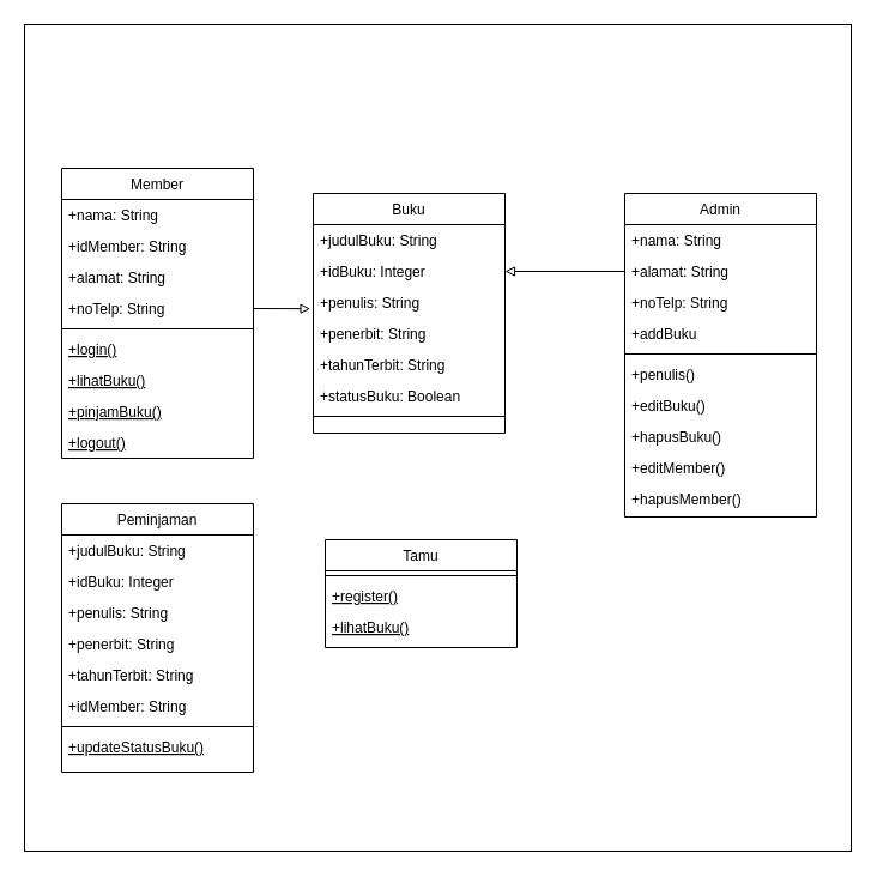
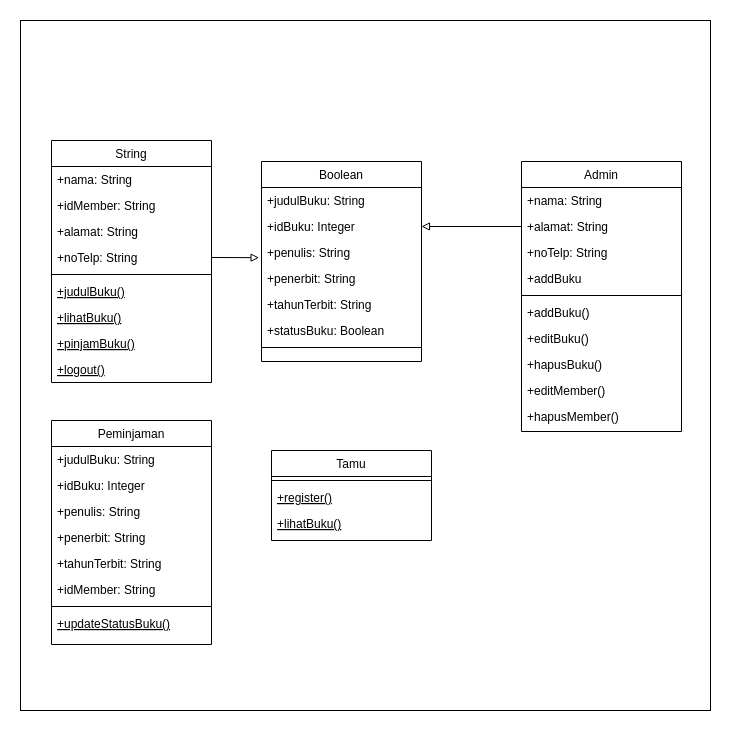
  <mxCell id="0" />
  <mxCell id="1" parent="0" />
  <mxCell id="2" value="" style="whiteSpace=wrap;html=1;aspect=fixed;" vertex="1" parent="1"><mxGeometry x="20" y="20" width="690" height="690" as="geometry" /></mxCell>
- <mxCell id="3" value="Member" style="swimlane;fontStyle=0;align=center;verticalAlign=top;childLayout=stackLayout;horizontal=1;startSize=26;horizontalStack=0;resizeParent=1;resizeLast=0;collapsible=1;marginBottom=0;rounded=0;shadow=0;strokeWidth=1;" parent="1" vertex="1"><mxGeometry x="51" y="140" width="160" height="242" as="geometry"><mxRectangle x="130" y="380" width="160" height="26" as="alternateBounds" /></mxGeometry></mxCell>
+ <mxCell id="3" value="String" style="swimlane;fontStyle=0;align=center;verticalAlign=top;childLayout=stackLayout;horizontal=1;startSize=26;horizontalStack=0;resizeParent=1;resizeLast=0;collapsible=1;marginBottom=0;rounded=0;shadow=0;strokeWidth=1;" parent="1" vertex="1"><mxGeometry x="51" y="140" width="160" height="242" as="geometry"><mxRectangle x="130" y="380" width="160" height="26" as="alternateBounds" /></mxGeometry></mxCell>
  <mxCell id="4" value="+nama: String" style="text;align=left;verticalAlign=top;spacingLeft=4;spacingRight=4;overflow=hidden;rotatable=0;points=[[0,0.5],[1,0.5]];portConstraint=eastwest;" parent="3" vertex="1"><mxGeometry y="26" width="160" height="26" as="geometry" /></mxCell>
  <mxCell id="5" value="+idMember: String" style="text;align=left;verticalAlign=top;spacingLeft=4;spacingRight=4;overflow=hidden;rotatable=0;points=[[0,0.5],[1,0.5]];portConstraint=eastwest;" parent="3" vertex="1"><mxGeometry y="52" width="160" height="26" as="geometry" /></mxCell>
  <mxCell id="6" value="+alamat: String" style="text;align=left;verticalAlign=top;spacingLeft=4;spacingRight=4;overflow=hidden;rotatable=0;points=[[0,0.5],[1,0.5]];portConstraint=eastwest;rounded=0;shadow=0;html=0;" parent="3" vertex="1"><mxGeometry y="78" width="160" height="26" as="geometry" /></mxCell>
  <mxCell id="7" value="+noTelp: String" style="text;align=left;verticalAlign=top;spacingLeft=4;spacingRight=4;overflow=hidden;rotatable=0;points=[[0,0.5],[1,0.5]];portConstraint=eastwest;rounded=0;shadow=0;html=0;" parent="3" vertex="1"><mxGeometry y="104" width="160" height="26" as="geometry" /></mxCell>
  <mxCell id="8" value="" style="line;html=1;strokeWidth=1;align=left;verticalAlign=middle;spacingTop=-1;spacingLeft=3;spacingRight=3;rotatable=0;labelPosition=right;points=[];portConstraint=eastwest;" parent="3" vertex="1"><mxGeometry y="130" width="160" height="8" as="geometry" /></mxCell>
- <mxCell id="9" value="+login()" style="text;align=left;verticalAlign=top;spacingLeft=4;spacingRight=4;overflow=hidden;rotatable=0;points=[[0,0.5],[1,0.5]];portConstraint=eastwest;fontStyle=4" parent="3" vertex="1"><mxGeometry y="138" width="160" height="26" as="geometry" /></mxCell>
+ <mxCell id="9" value="+judulBuku()" style="text;align=left;verticalAlign=top;spacingLeft=4;spacingRight=4;overflow=hidden;rotatable=0;points=[[0,0.5],[1,0.5]];portConstraint=eastwest;fontStyle=4" parent="3" vertex="1"><mxGeometry y="138" width="160" height="26" as="geometry" /></mxCell>
  <mxCell id="10" value="+lihatBuku()" style="text;align=left;verticalAlign=top;spacingLeft=4;spacingRight=4;overflow=hidden;rotatable=0;points=[[0,0.5],[1,0.5]];portConstraint=eastwest;fontStyle=4" parent="3" vertex="1"><mxGeometry y="164" width="160" height="26" as="geometry" /></mxCell>
  <mxCell id="11" value="+pinjamBuku()" style="text;align=left;verticalAlign=top;spacingLeft=4;spacingRight=4;overflow=hidden;rotatable=0;points=[[0,0.5],[1,0.5]];portConstraint=eastwest;fontStyle=4" parent="3" vertex="1"><mxGeometry y="190" width="160" height="26" as="geometry" /></mxCell>
  <mxCell id="12" value="+logout()" style="text;align=left;verticalAlign=top;spacingLeft=4;spacingRight=4;overflow=hidden;rotatable=0;points=[[0,0.5],[1,0.5]];portConstraint=eastwest;fontStyle=4" parent="3" vertex="1"><mxGeometry y="216" width="160" height="26" as="geometry" /></mxCell>
  <mxCell id="13" value="Admin" style="swimlane;fontStyle=0;align=center;verticalAlign=top;childLayout=stackLayout;horizontal=1;startSize=26;horizontalStack=0;resizeParent=1;resizeLast=0;collapsible=1;marginBottom=0;rounded=0;shadow=0;strokeWidth=1;" parent="1" vertex="1"><mxGeometry x="521" y="161" width="160" height="270" as="geometry"><mxRectangle x="550" y="140" width="160" height="26" as="alternateBounds" /></mxGeometry></mxCell>
  <mxCell id="14" value="+nama: String" style="text;align=left;verticalAlign=top;spacingLeft=4;spacingRight=4;overflow=hidden;rotatable=0;points=[[0,0.5],[1,0.5]];portConstraint=eastwest;" parent="13" vertex="1"><mxGeometry y="26" width="160" height="26" as="geometry" /></mxCell>
  <mxCell id="15" value="+alamat: String" style="text;align=left;verticalAlign=top;spacingLeft=4;spacingRight=4;overflow=hidden;rotatable=0;points=[[0,0.5],[1,0.5]];portConstraint=eastwest;rounded=0;shadow=0;html=0;" parent="13" vertex="1"><mxGeometry y="52" width="160" height="26" as="geometry" /></mxCell>
  <mxCell id="16" value="+noTelp: String" style="text;align=left;verticalAlign=top;spacingLeft=4;spacingRight=4;overflow=hidden;rotatable=0;points=[[0,0.5],[1,0.5]];portConstraint=eastwest;rounded=0;shadow=0;html=0;" parent="13" vertex="1"><mxGeometry y="78" width="160" height="26" as="geometry" /></mxCell>
  <mxCell id="17" value="+addBuku" style="text;align=left;verticalAlign=top;spacingLeft=4;spacingRight=4;overflow=hidden;rotatable=0;points=[[0,0.5],[1,0.5]];portConstraint=eastwest;rounded=0;shadow=0;html=0;" parent="13" vertex="1"><mxGeometry y="104" width="160" height="26" as="geometry" /></mxCell>
  <mxCell id="18" value="" style="line;html=1;strokeWidth=1;align=left;verticalAlign=middle;spacingTop=-1;spacingLeft=3;spacingRight=3;rotatable=0;labelPosition=right;points=[];portConstraint=eastwest;" parent="13" vertex="1"><mxGeometry y="130" width="160" height="8" as="geometry" /></mxCell>
- <mxCell id="19" value="+penulis()" style="text;align=left;verticalAlign=top;spacingLeft=4;spacingRight=4;overflow=hidden;rotatable=0;points=[[0,0.5],[1,0.5]];portConstraint=eastwest;" parent="13" vertex="1"><mxGeometry y="138" width="160" height="26" as="geometry" /></mxCell>
+ <mxCell id="19" value="+addBuku()" style="text;align=left;verticalAlign=top;spacingLeft=4;spacingRight=4;overflow=hidden;rotatable=0;points=[[0,0.5],[1,0.5]];portConstraint=eastwest;" parent="13" vertex="1"><mxGeometry y="138" width="160" height="26" as="geometry" /></mxCell>
  <mxCell id="20" value="+editBuku()" style="text;align=left;verticalAlign=top;spacingLeft=4;spacingRight=4;overflow=hidden;rotatable=0;points=[[0,0.5],[1,0.5]];portConstraint=eastwest;" parent="13" vertex="1"><mxGeometry y="164" width="160" height="26" as="geometry" /></mxCell>
  <mxCell id="21" value="+hapusBuku()" style="text;align=left;verticalAlign=top;spacingLeft=4;spacingRight=4;overflow=hidden;rotatable=0;points=[[0,0.5],[1,0.5]];portConstraint=eastwest;" parent="13" vertex="1"><mxGeometry y="190" width="160" height="26" as="geometry" /></mxCell>
  <mxCell id="22" value="+editMember()" style="text;align=left;verticalAlign=top;spacingLeft=4;spacingRight=4;overflow=hidden;rotatable=0;points=[[0,0.5],[1,0.5]];portConstraint=eastwest;" parent="13" vertex="1"><mxGeometry y="216" width="160" height="26" as="geometry" /></mxCell>
  <mxCell id="23" value="+hapusMember()" style="text;align=left;verticalAlign=top;spacingLeft=4;spacingRight=4;overflow=hidden;rotatable=0;points=[[0,0.5],[1,0.5]];portConstraint=eastwest;" parent="13" vertex="1"><mxGeometry y="242" width="160" height="26" as="geometry" /></mxCell>
- <mxCell id="24" value="Buku" style="swimlane;fontStyle=0;align=center;verticalAlign=top;childLayout=stackLayout;horizontal=1;startSize=26;horizontalStack=0;resizeParent=1;resizeLast=0;collapsible=1;marginBottom=0;rounded=0;shadow=0;strokeWidth=1;" parent="1" vertex="1"><mxGeometry x="261" y="161" width="160" height="200" as="geometry"><mxRectangle x="130" y="380" width="160" height="26" as="alternateBounds" /></mxGeometry></mxCell>
+ <mxCell id="24" value="Boolean" style="swimlane;fontStyle=0;align=center;verticalAlign=top;childLayout=stackLayout;horizontal=1;startSize=26;horizontalStack=0;resizeParent=1;resizeLast=0;collapsible=1;marginBottom=0;rounded=0;shadow=0;strokeWidth=1;" parent="1" vertex="1"><mxGeometry x="261" y="161" width="160" height="200" as="geometry"><mxRectangle x="130" y="380" width="160" height="26" as="alternateBounds" /></mxGeometry></mxCell>
  <mxCell id="25" value="+judulBuku: String" style="text;align=left;verticalAlign=top;spacingLeft=4;spacingRight=4;overflow=hidden;rotatable=0;points=[[0,0.5],[1,0.5]];portConstraint=eastwest;" parent="24" vertex="1"><mxGeometry y="26" width="160" height="26" as="geometry" /></mxCell>
  <mxCell id="26" value="+idBuku: Integer" style="text;align=left;verticalAlign=top;spacingLeft=4;spacingRight=4;overflow=hidden;rotatable=0;points=[[0,0.5],[1,0.5]];portConstraint=eastwest;rounded=0;shadow=0;html=0;" parent="24" vertex="1"><mxGeometry y="52" width="160" height="26" as="geometry" /></mxCell>
  <mxCell id="27" value="+penulis: String" style="text;align=left;verticalAlign=top;spacingLeft=4;spacingRight=4;overflow=hidden;rotatable=0;points=[[0,0.5],[1,0.5]];portConstraint=eastwest;rounded=0;shadow=0;html=0;" parent="24" vertex="1"><mxGeometry y="78" width="160" height="26" as="geometry" /></mxCell>
  <mxCell id="28" value="+penerbit: String" style="text;align=left;verticalAlign=top;spacingLeft=4;spacingRight=4;overflow=hidden;rotatable=0;points=[[0,0.5],[1,0.5]];portConstraint=eastwest;rounded=0;shadow=0;html=0;" parent="24" vertex="1"><mxGeometry y="104" width="160" height="26" as="geometry" /></mxCell>
  <mxCell id="29" value="+tahunTerbit: String" style="text;align=left;verticalAlign=top;spacingLeft=4;spacingRight=4;overflow=hidden;rotatable=0;points=[[0,0.5],[1,0.5]];portConstraint=eastwest;rounded=0;shadow=0;html=0;" parent="24" vertex="1"><mxGeometry y="130" width="160" height="26" as="geometry" /></mxCell>
  <mxCell id="30" value="+statusBuku: Boolean" style="text;align=left;verticalAlign=top;spacingLeft=4;spacingRight=4;overflow=hidden;rotatable=0;points=[[0,0.5],[1,0.5]];portConstraint=eastwest;rounded=0;shadow=0;html=0;" parent="24" vertex="1"><mxGeometry y="156" width="160" height="26" as="geometry" /></mxCell>
  <mxCell id="31" value="" style="line;html=1;strokeWidth=1;align=left;verticalAlign=middle;spacingTop=-1;spacingLeft=3;spacingRight=3;rotatable=0;labelPosition=right;points=[];portConstraint=eastwest;" parent="24" vertex="1"><mxGeometry y="182" width="160" height="8" as="geometry" /></mxCell>
  <mxCell id="32" value="Tamu" style="swimlane;fontStyle=0;align=center;verticalAlign=top;childLayout=stackLayout;horizontal=1;startSize=26;horizontalStack=0;resizeParent=1;resizeLast=0;collapsible=1;marginBottom=0;rounded=0;shadow=0;strokeWidth=1;" parent="1" vertex="1"><mxGeometry x="271" y="450" width="160" height="90" as="geometry"><mxRectangle x="130" y="380" width="160" height="26" as="alternateBounds" /></mxGeometry></mxCell>
  <mxCell id="33" value="" style="line;html=1;strokeWidth=1;align=left;verticalAlign=middle;spacingTop=-1;spacingLeft=3;spacingRight=3;rotatable=0;labelPosition=right;points=[];portConstraint=eastwest;" parent="32" vertex="1"><mxGeometry y="26" width="160" height="8" as="geometry" /></mxCell>
  <mxCell id="34" value="+register()" style="text;align=left;verticalAlign=top;spacingLeft=4;spacingRight=4;overflow=hidden;rotatable=0;points=[[0,0.5],[1,0.5]];portConstraint=eastwest;fontStyle=4" parent="32" vertex="1"><mxGeometry y="34" width="160" height="26" as="geometry" /></mxCell>
  <mxCell id="35" value="+lihatBuku()" style="text;align=left;verticalAlign=top;spacingLeft=4;spacingRight=4;overflow=hidden;rotatable=0;points=[[0,0.5],[1,0.5]];portConstraint=eastwest;fontStyle=4" parent="32" vertex="1"><mxGeometry y="60" width="160" height="26" as="geometry" /></mxCell>
  <mxCell id="36" value="Peminjaman" style="swimlane;fontStyle=0;align=center;verticalAlign=top;childLayout=stackLayout;horizontal=1;startSize=26;horizontalStack=0;resizeParent=1;resizeLast=0;collapsible=1;marginBottom=0;rounded=0;shadow=0;strokeWidth=1;" parent="1" vertex="1"><mxGeometry x="51" y="420" width="160" height="224" as="geometry"><mxRectangle x="130" y="380" width="160" height="26" as="alternateBounds" /></mxGeometry></mxCell>
  <mxCell id="37" value="+judulBuku: String" style="text;align=left;verticalAlign=top;spacingLeft=4;spacingRight=4;overflow=hidden;rotatable=0;points=[[0,0.5],[1,0.5]];portConstraint=eastwest;" parent="36" vertex="1"><mxGeometry y="26" width="160" height="26" as="geometry" /></mxCell>
  <mxCell id="38" value="+idBuku: Integer" style="text;align=left;verticalAlign=top;spacingLeft=4;spacingRight=4;overflow=hidden;rotatable=0;points=[[0,0.5],[1,0.5]];portConstraint=eastwest;rounded=0;shadow=0;html=0;" parent="36" vertex="1"><mxGeometry y="52" width="160" height="26" as="geometry" /></mxCell>
  <mxCell id="39" value="+penulis: String" style="text;align=left;verticalAlign=top;spacingLeft=4;spacingRight=4;overflow=hidden;rotatable=0;points=[[0,0.5],[1,0.5]];portConstraint=eastwest;rounded=0;shadow=0;html=0;" parent="36" vertex="1"><mxGeometry y="78" width="160" height="26" as="geometry" /></mxCell>
  <mxCell id="40" value="+penerbit: String" style="text;align=left;verticalAlign=top;spacingLeft=4;spacingRight=4;overflow=hidden;rotatable=0;points=[[0,0.5],[1,0.5]];portConstraint=eastwest;rounded=0;shadow=0;html=0;" parent="36" vertex="1"><mxGeometry y="104" width="160" height="26" as="geometry" /></mxCell>
  <mxCell id="41" value="+tahunTerbit: String" style="text;align=left;verticalAlign=top;spacingLeft=4;spacingRight=4;overflow=hidden;rotatable=0;points=[[0,0.5],[1,0.5]];portConstraint=eastwest;rounded=0;shadow=0;html=0;" parent="36" vertex="1"><mxGeometry y="130" width="160" height="26" as="geometry" /></mxCell>
  <mxCell id="42" value="+idMember: String" style="text;align=left;verticalAlign=top;spacingLeft=4;spacingRight=4;overflow=hidden;rotatable=0;points=[[0,0.5],[1,0.5]];portConstraint=eastwest;rounded=0;shadow=0;html=0;" parent="36" vertex="1"><mxGeometry y="156" width="160" height="26" as="geometry" /></mxCell>
  <mxCell id="43" value="" style="line;html=1;strokeWidth=1;align=left;verticalAlign=middle;spacingTop=-1;spacingLeft=3;spacingRight=3;rotatable=0;labelPosition=right;points=[];portConstraint=eastwest;" parent="36" vertex="1"><mxGeometry y="182" width="160" height="8" as="geometry" /></mxCell>
  <mxCell id="44" value="+updateStatusBuku()" style="text;align=left;verticalAlign=top;spacingLeft=4;spacingRight=4;overflow=hidden;rotatable=0;points=[[0,0.5],[1,0.5]];portConstraint=eastwest;fontStyle=4" parent="36" vertex="1"><mxGeometry y="190" width="160" height="26" as="geometry" /></mxCell>
  <mxCell id="45" value="" style="html=1;verticalAlign=bottom;labelBackgroundColor=none;endArrow=block;endFill=0;endSize=6;align=left;rounded=0;exitX=1;exitY=0.5;exitDx=0;exitDy=0;entryX=-0.015;entryY=0.699;entryDx=0;entryDy=0;entryPerimeter=0;" parent="1" source="7" target="27" edge="1"><mxGeometry x="-0.365" relative="1" as="geometry"><mxPoint x="281" y="260" as="sourcePoint" /><mxPoint x="331" y="260" as="targetPoint" /><mxPoint as="offset" /></mxGeometry></mxCell>
  <mxCell id="46" value="" style="html=1;verticalAlign=bottom;labelBackgroundColor=none;endArrow=block;endFill=0;endSize=6;align=left;rounded=0;exitX=0;exitY=0.5;exitDx=0;exitDy=0;entryX=1;entryY=0.5;entryDx=0;entryDy=0;" parent="1" source="15" target="26" edge="1"><mxGeometry x="-0.365" relative="1" as="geometry"><mxPoint x="581" y="367" as="sourcePoint" /><mxPoint x="451" y="184" as="targetPoint" /><mxPoint as="offset" /></mxGeometry></mxCell>
